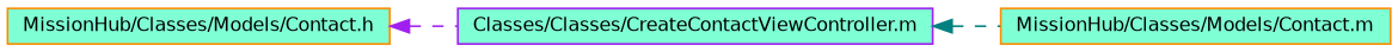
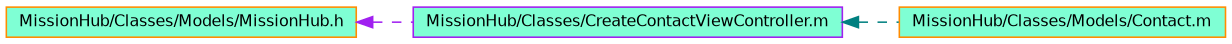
  digraph {
    rankdir=LR
    node [color=darkorange fillcolor=aquamarine fontname=Helvetica fontsize=10 shape=record style=filled]
    edge [dir=back fontname=Helvetica fontsize=10 labelfontname=Helvetica labelfontsize=10 style=dashed]
-   n1 [fontcolor=black height=0.2 label="MissionHub/Classes/Models/Contact.h" width=0.4]
-   n2 [color=purple height=0.2 label="Classes/Classes/CreateContactViewController.m" width=0.4]
+   n1 [fontcolor=black height=0.2 label="MissionHub/Classes/Models/MissionHub.h" width=0.4]
+   n2 [color=purple height=0.2 label="MissionHub/Classes/CreateContactViewController.m" width=0.4]
    n3 [height=0.2 label="MissionHub/Classes/Models/Contact.m" width=0.4]
    n1 -> n2 [color=purple]
    n2 -> n3 [color=teal]
  }
